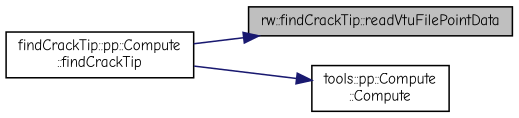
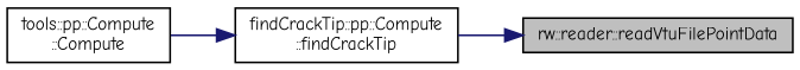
  digraph {
    fontname="Comic Neue"
    rankdir=RL
    node [color=black fillcolor=white fontname="Comic Neue" fontsize=10 shape=record style=filled]
    edge [color=midnightblue dir=back fontname="Comic Neue" fontsize=10 labelfontname=Helvetica labelfontsize=10 style=solid]
-   n1 [fillcolor=grey75 fontcolor=black height=0.2 label="rw::findCrackTip::readVtuFilePointData" width=0.4]
+   n1 [fillcolor=grey75 fontcolor=black height=0.2 label="rw::reader::readVtuFilePointData" width=0.4]
    n2 [height=0.2 label="findCrackTip::pp::Compute\l::findCrackTip" width=0.4]
    n3 [height=0.2 label="tools::pp::Compute\l::Compute" width=0.4]
    n1 -> n2
-   n3 -> n2
+   n2 -> n3
  }
